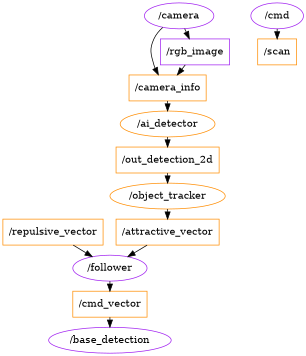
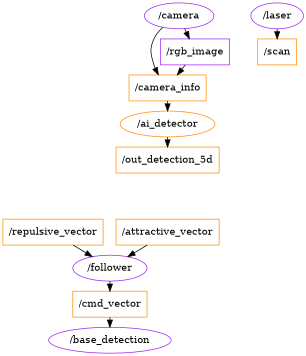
  digraph {
    compound=True
    rank=same
    rankdir=TB
    ranksep=0.2
    node [color=darkorange shape=box]
    edge [penwidth=1]
-   n1 [height=0.5 label="/out_detection_2d" width=1.9861]
-   n2 [height=0.5 label="/object_tracker" shape=ellipse width=2.2206]
+   n1 [height=0.5 label="/out_detection_5d" width=1.9861]
    n3 [height=0.5 label="/attractive_vector" width=1.9861]
    n4 [color=purple height=0.5 label="/follower" shape=ellipse width=1.4263]
    n5 [height=0.5 label="/cmd_vector" width=1.0972]
    n6 [color=purple height=0.5 label="/base_detection" shape=ellipse width=2.3651]
    n7 [height=0.5 label="/repulsive_vector" width=1.9306]
    n8 [height=0.5 label="/camera_info" width=1.4861]
    n9 [height=0.5 label="/ai_detector" shape=ellipse width=1.8234]
    n10 [color=purple height=0.5 label="/rgb_image" width=1.3333]
    n11 [height=0.5 label="/scan" width=0.75]
    n12 [color=purple height=0.5 label="/camera" shape=ellipse width=1.336]
-   n13 [color=purple height=0.5 label="/cmd" shape=ellipse width=1.011]
-   n1 -> n2
-   n2 -> n3
+   n13 [color=purple height=0.5 label="/laser" shape=ellipse width=1.011]
    n3 -> n4
    n4 -> n5
    n5 -> n6
    n7 -> n4
    n8 -> n9
    n9 -> n1
    n10 -> n8
    n12 -> n8
    n12 -> n10
    n13 -> n11
  }
